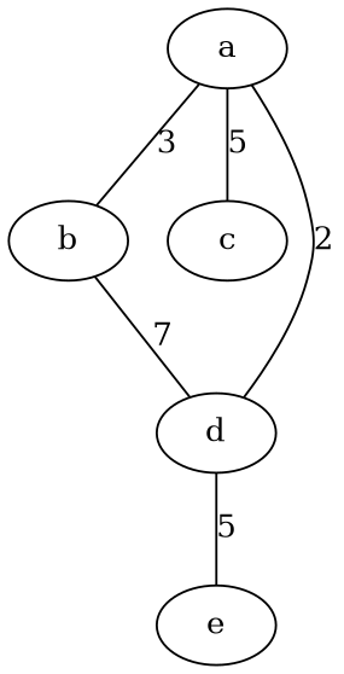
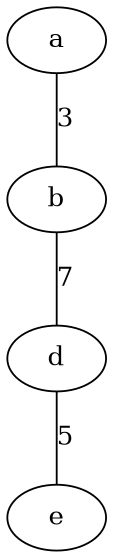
  graph {
    a
    b
-   c
    d
    e
    a -- b [label=3]
-   a -- c [label=5]
-   a -- d [label=2]
    b -- d [label=7]
    d -- e [label=5]
  }
